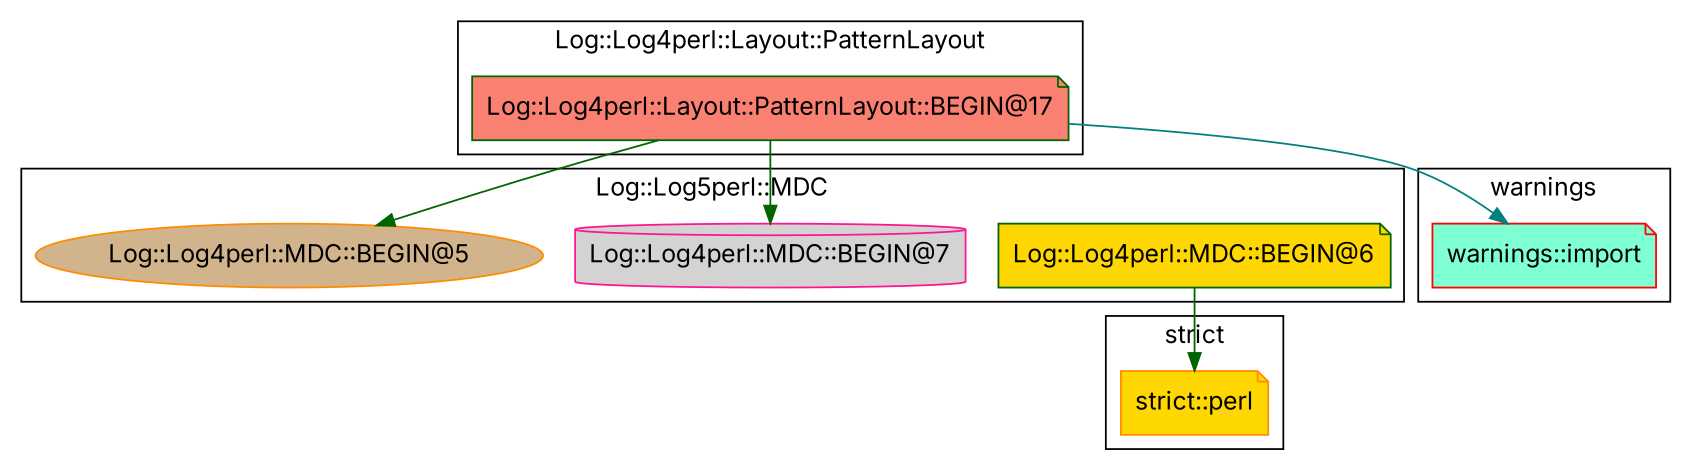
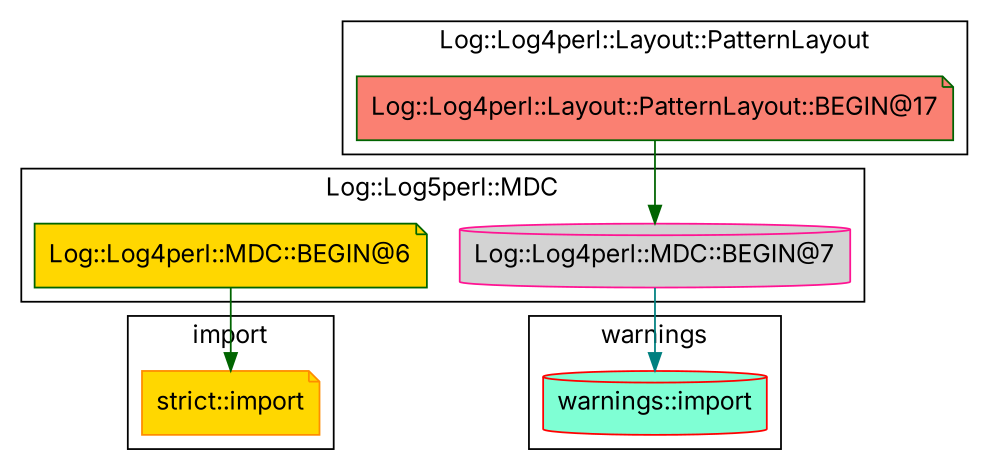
  digraph {
    fontname=Inter
    node [color=darkgreen fillcolor=gold fontname=Inter shape=note style=filled]
    edge [color=darkgreen fontname=Inter]
    "Log::Log4perl::MDC::BEGIN@6"
    "Log::Log4perl::MDC::BEGIN@7" [color=deeppink fillcolor=lightgrey shape=cylinder]
-   "Log::Log4perl::MDC::BEGIN@5" [color=darkorange fillcolor=tan shape=ellipse]
-   "warnings::import" [color=red fillcolor=aquamarine]
+   "warnings::import" [color=red fillcolor=aquamarine shape=cylinder]
    "Log::Log4perl::Layout::PatternLayout::BEGIN@17" [fillcolor=salmon]
-   "strict::import" [color=darkorange label="strict::perl"]
+   "strict::import" [color=darkorange]
    subgraph cluster_1 {
      label="Log::Log5perl::MDC"
      "Log::Log4perl::MDC::BEGIN@6"
      "Log::Log4perl::MDC::BEGIN@7"
-     "Log::Log4perl::MDC::BEGIN@5"
    }
    subgraph cluster_2 {
      label=warnings
      "warnings::import"
    }
    subgraph cluster_3 {
      label="Log::Log4perl::Layout::PatternLayout"
      "Log::Log4perl::Layout::PatternLayout::BEGIN@17"
    }
    subgraph cluster_4 {
-     label="strict"
+     label=import
      "strict::import"
    }
    "Log::Log4perl::MDC::BEGIN@6" -> "strict::import"
-   "Log::Log4perl::Layout::PatternLayout::BEGIN@17" -> "warnings::import" [color=teal]
+   "Log::Log4perl::MDC::BEGIN@7" -> "warnings::import" [color=teal]
    "Log::Log4perl::Layout::PatternLayout::BEGIN@17" -> "Log::Log4perl::MDC::BEGIN@7"
-   "Log::Log4perl::Layout::PatternLayout::BEGIN@17" -> "Log::Log4perl::MDC::BEGIN@5"
  }
